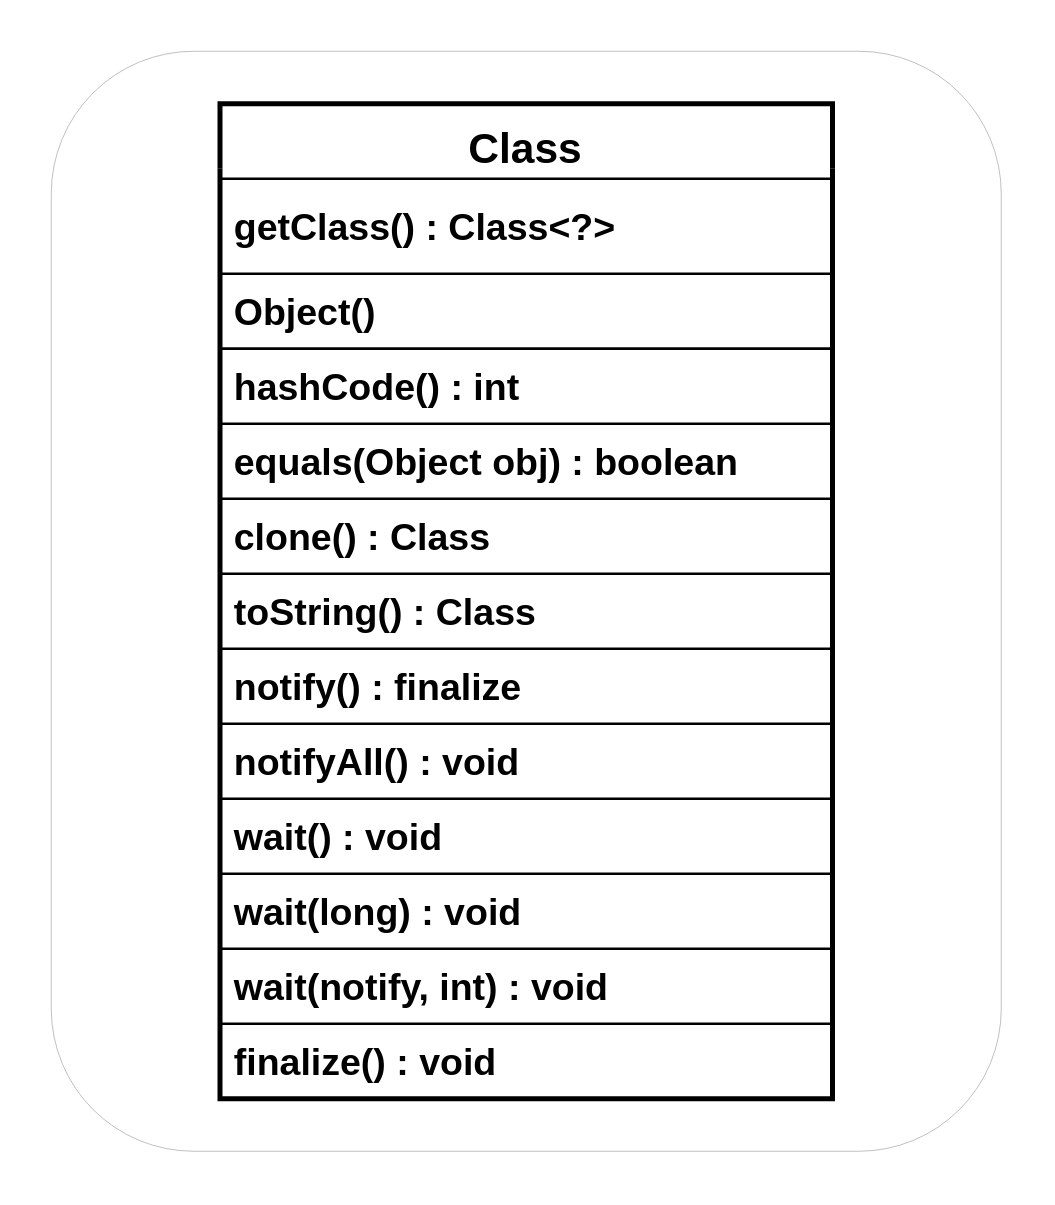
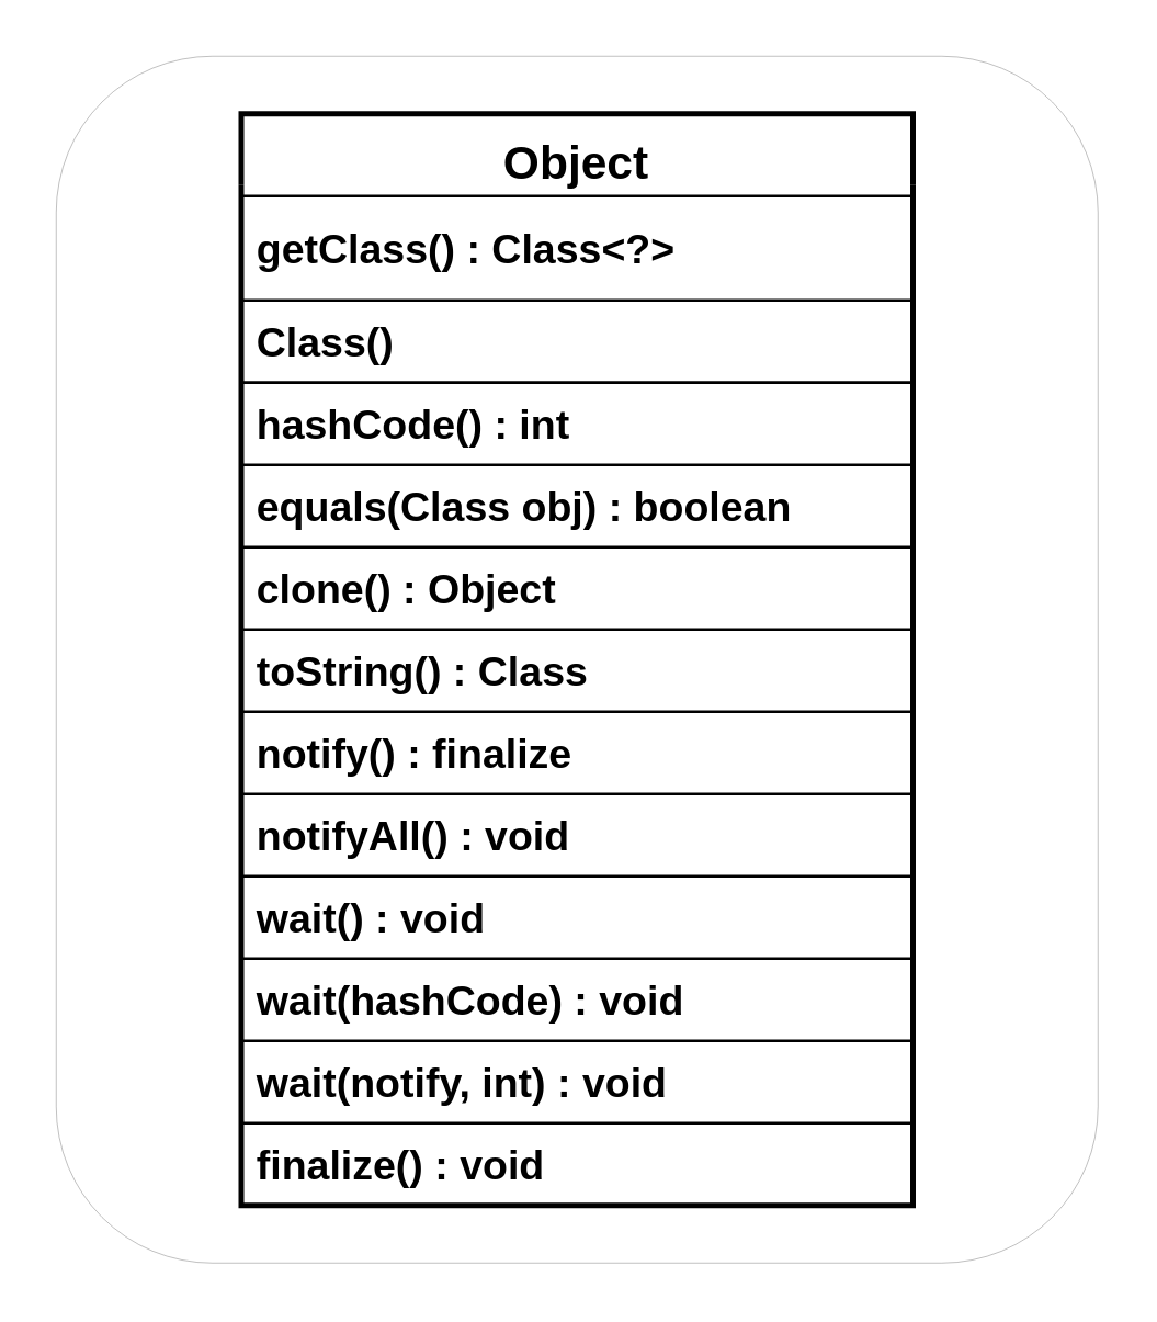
  <mxCell id="0" />
  <mxCell id="1" parent="0" />
  <mxCell id="2" value="" style="rounded=1;whiteSpace=wrap;html=1;shadow=0;glass=0;sketch=0;strokeWidth=0;" vertex="1" parent="1"><mxGeometry x="20" y="20" width="380" height="440" as="geometry" /></mxCell>
- <mxCell id="3" value="Class" style="swimlane;fontStyle=1;align=center;verticalAlign=top;childLayout=stackLayout;horizontal=1;startSize=26;horizontalStack=0;resizeParent=1;resizeLast=0;collapsible=1;marginBottom=0;rounded=0;shadow=0;strokeWidth=2;swimlaneFillColor=none;sketch=0;glass=0;fontSize=17;perimeterSpacing=0;spacingTop=1;spacingBottom=5;swimlaneLine=0;" parent="1" vertex="1"><mxGeometry x="87.5" y="41" width="245" height="398" as="geometry"><mxRectangle x="130" y="380" width="160" height="26" as="alternateBounds" /></mxGeometry></mxCell>
+ <mxCell id="3" value="Object" style="swimlane;fontStyle=1;align=center;verticalAlign=top;childLayout=stackLayout;horizontal=1;startSize=26;horizontalStack=0;resizeParent=1;resizeLast=0;collapsible=1;marginBottom=0;rounded=0;shadow=0;strokeWidth=2;swimlaneFillColor=none;sketch=0;glass=0;fontSize=17;perimeterSpacing=0;spacingTop=1;spacingBottom=5;swimlaneLine=0;" parent="1" vertex="1"><mxGeometry x="87.5" y="41" width="245" height="398" as="geometry"><mxRectangle x="130" y="380" width="160" height="26" as="alternateBounds" /></mxGeometry></mxCell>
  <mxCell id="4" value="" style="line;html=1;strokeWidth=1;align=left;verticalAlign=middle;spacingTop=-1;spacingLeft=3;spacingRight=3;rotatable=0;labelPosition=right;points=[];portConstraint=eastwest;" parent="3" vertex="1"><mxGeometry y="26" width="245" height="8" as="geometry" /></mxCell>
  <mxCell id="5" value="getClass() : Class&lt;?&gt;" style="text;align=left;verticalAlign=top;spacingLeft=4;spacingRight=4;overflow=hidden;rotatable=0;points=[[0,0.5],[1,0.5]];portConstraint=eastwest;fontStyle=1;fontSize=15;" parent="3" vertex="1"><mxGeometry y="34" width="245" height="34" as="geometry" /></mxCell>
- <mxCell id="6" value="Object()&#10;" style="text;align=left;verticalAlign=top;spacingLeft=4;spacingRight=4;overflow=hidden;rotatable=0;points=[[0,0.5],[1,0.5]];portConstraint=eastwest;fontStyle=1;strokeColor=#000000;fontSize=15;" parent="3" vertex="1"><mxGeometry y="68" width="245" height="30" as="geometry" /></mxCell>
+ <mxCell id="6" value="Class()&#10;" style="text;align=left;verticalAlign=top;spacingLeft=4;spacingRight=4;overflow=hidden;rotatable=0;points=[[0,0.5],[1,0.5]];portConstraint=eastwest;fontStyle=1;strokeColor=#000000;fontSize=15;" parent="3" vertex="1"><mxGeometry y="68" width="245" height="30" as="geometry" /></mxCell>
  <mxCell id="7" value="hashCode() : int&#10;" style="text;align=left;verticalAlign=top;spacingLeft=4;spacingRight=4;overflow=hidden;rotatable=0;points=[[0,0.5],[1,0.5]];portConstraint=eastwest;fontStyle=1;strokeColor=#000000;fontSize=15;" parent="3" vertex="1"><mxGeometry y="98" width="245" height="30" as="geometry" /></mxCell>
- <mxCell id="8" value="equals(Object obj) : boolean&#10;" style="text;align=left;verticalAlign=top;spacingLeft=4;spacingRight=4;overflow=hidden;rotatable=0;points=[[0,0.5],[1,0.5]];portConstraint=eastwest;fontStyle=1;fontSize=15;" parent="3" vertex="1"><mxGeometry y="128" width="245" height="30" as="geometry" /></mxCell>
- <mxCell id="9" value="clone() : Class" style="text;align=left;verticalAlign=top;spacingLeft=4;spacingRight=4;overflow=hidden;rotatable=0;points=[[0,0.5],[1,0.5]];portConstraint=eastwest;fontStyle=1;strokeColor=#000000;fontSize=15;" parent="3" vertex="1"><mxGeometry y="158" width="245" height="30" as="geometry" /></mxCell>
+ <mxCell id="8" value="equals(Class obj) : boolean&#10;" style="text;align=left;verticalAlign=top;spacingLeft=4;spacingRight=4;overflow=hidden;rotatable=0;points=[[0,0.5],[1,0.5]];portConstraint=eastwest;fontStyle=1;fontSize=15;" parent="3" vertex="1"><mxGeometry y="128" width="245" height="30" as="geometry" /></mxCell>
+ <mxCell id="9" value="clone() : Object" style="text;align=left;verticalAlign=top;spacingLeft=4;spacingRight=4;overflow=hidden;rotatable=0;points=[[0,0.5],[1,0.5]];portConstraint=eastwest;fontStyle=1;strokeColor=#000000;fontSize=15;" parent="3" vertex="1"><mxGeometry y="158" width="245" height="30" as="geometry" /></mxCell>
  <mxCell id="10" value="toString() : Class" style="text;align=left;verticalAlign=top;spacingLeft=4;spacingRight=4;overflow=hidden;rotatable=0;points=[[0,0.5],[1,0.5]];portConstraint=eastwest;fontStyle=1;fontSize=15;" parent="3" vertex="1"><mxGeometry y="188" width="245" height="30" as="geometry" /></mxCell>
  <mxCell id="11" value="notify() : finalize" style="text;align=left;verticalAlign=top;spacingLeft=4;spacingRight=4;overflow=hidden;rotatable=0;points=[[0,0.5],[1,0.5]];portConstraint=eastwest;fontStyle=1;strokeColor=#000000;fontSize=15;" parent="3" vertex="1"><mxGeometry y="218" width="245" height="30" as="geometry" /></mxCell>
  <mxCell id="12" value="notifyAll() : void" style="text;align=left;verticalAlign=top;spacingLeft=4;spacingRight=4;overflow=hidden;rotatable=0;points=[[0,0.5],[1,0.5]];portConstraint=eastwest;fontStyle=1;fontSize=15;" parent="3" vertex="1"><mxGeometry y="248" width="245" height="30" as="geometry" /></mxCell>
  <mxCell id="13" value="wait() : void" style="text;align=left;verticalAlign=top;spacingLeft=4;spacingRight=4;overflow=hidden;rotatable=0;points=[[0,0.5],[1,0.5]];portConstraint=eastwest;fontStyle=1;strokeColor=#000000;fontSize=15;" parent="3" vertex="1"><mxGeometry y="278" width="245" height="30" as="geometry" /></mxCell>
- <mxCell id="14" value="wait(long) : void" style="text;align=left;verticalAlign=top;spacingLeft=4;spacingRight=4;overflow=hidden;rotatable=0;points=[[0,0.5],[1,0.5]];portConstraint=eastwest;fontStyle=1;fontSize=15;" parent="3" vertex="1"><mxGeometry y="308" width="245" height="30" as="geometry" /></mxCell>
+ <mxCell id="14" value="wait(hashCode) : void" style="text;align=left;verticalAlign=top;spacingLeft=4;spacingRight=4;overflow=hidden;rotatable=0;points=[[0,0.5],[1,0.5]];portConstraint=eastwest;fontStyle=1;fontSize=15;" parent="3" vertex="1"><mxGeometry y="308" width="245" height="30" as="geometry" /></mxCell>
  <mxCell id="15" value="wait(notify, int) : void" style="text;align=left;verticalAlign=top;spacingLeft=4;spacingRight=4;overflow=hidden;rotatable=0;points=[[0,0.5],[1,0.5]];portConstraint=eastwest;fontStyle=1;strokeColor=#000000;fontSize=15;" parent="3" vertex="1"><mxGeometry y="338" width="245" height="30" as="geometry" /></mxCell>
  <mxCell id="16" value="finalize() : void" style="text;align=left;verticalAlign=top;spacingLeft=4;spacingRight=4;overflow=hidden;rotatable=0;points=[[0,0.5],[1,0.5]];portConstraint=eastwest;fontStyle=1;fontSize=15;" parent="3" vertex="1"><mxGeometry y="368" width="245" height="30" as="geometry" /></mxCell>
